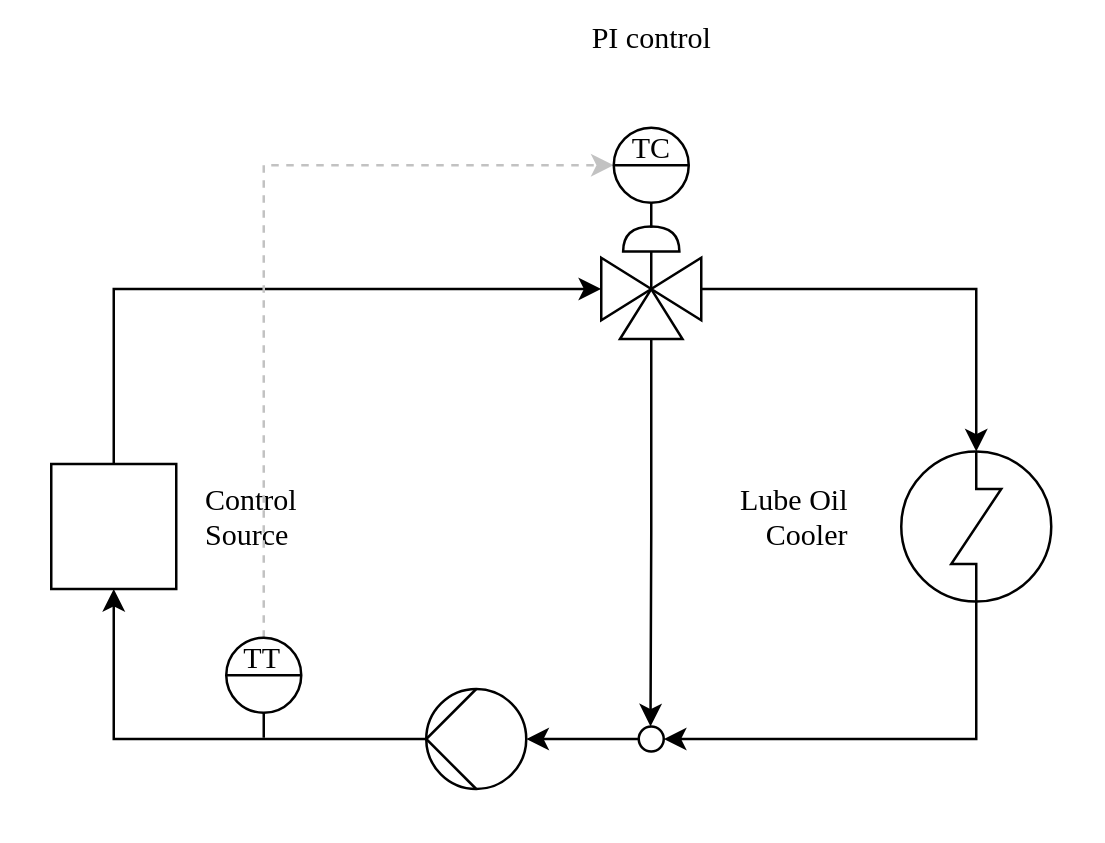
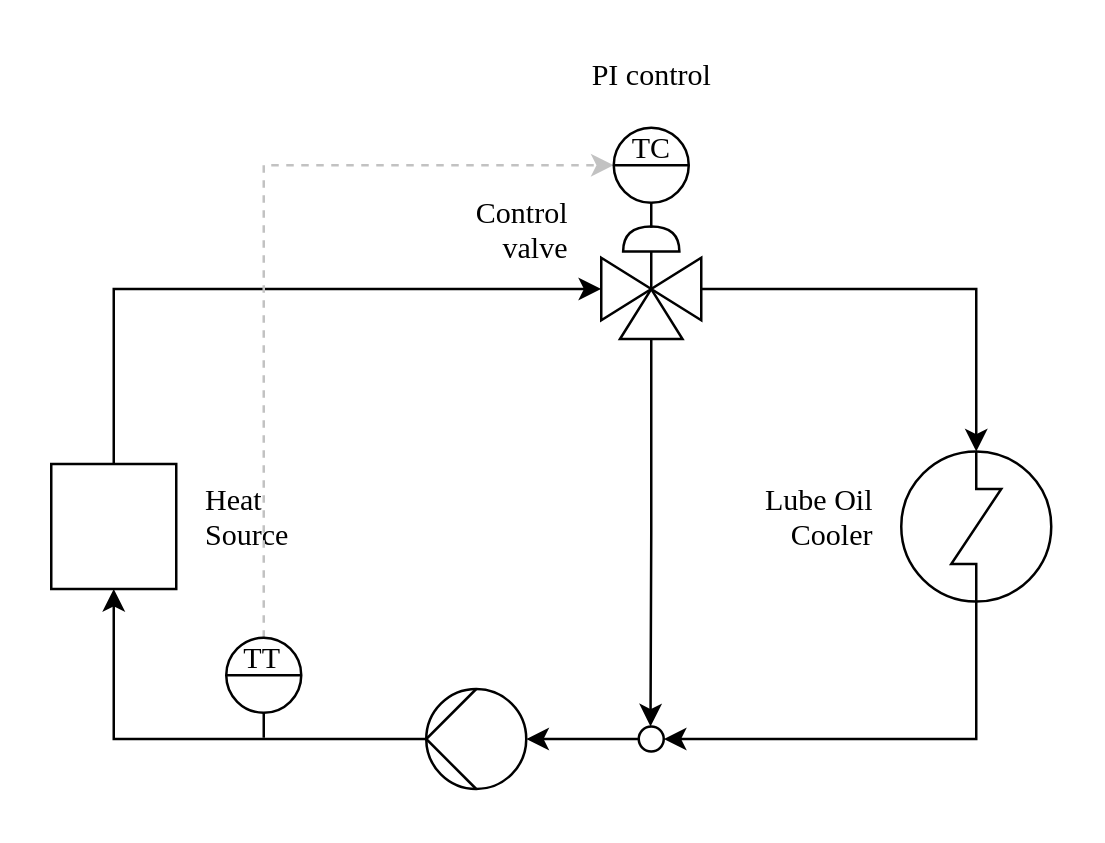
  <mxCell id="0" />
  <mxCell id="1" parent="0" />
  <mxCell id="2" style="edgeStyle=orthogonalEdgeStyle;rounded=0;orthogonalLoop=1;jettySize=auto;html=1;exitX=0.5;exitY=0;exitDx=0;exitDy=0;exitPerimeter=0;entryX=0.5;entryY=1;entryDx=0;entryDy=0;" edge="1" parent="1" source="3" target="8"><mxGeometry relative="1" as="geometry" /></mxCell>
  <mxCell id="3" value="" style="shape=mxgraph.pid.pumps_-_din.hydraulic;html=1;align=center;verticalLabelPosition=bottom;verticalAlign=top;dashed=0;rounded=1;shadow=0;comic=0;labelBackgroundColor=none;strokeColor=#000000;strokeWidth=1;fillColor=#ffffff;fontFamily=Verdana;fontSize=16;fontColor=#000000;direction=north;" parent="1" vertex="1"><mxGeometry x="170" y="275" width="40" height="40" as="geometry" /></mxCell>
  <mxCell id="4" style="edgeStyle=orthogonalEdgeStyle;rounded=0;orthogonalLoop=1;jettySize=auto;html=1;exitX=0.5;exitY=1;exitDx=0;exitDy=0;exitPerimeter=0;entryX=1;entryY=0.5;entryDx=0;entryDy=0;" edge="1" parent="1" source="5" target="19"><mxGeometry relative="1" as="geometry" /></mxCell>
  <mxCell id="5" value="" style="shape=mxgraph.pid.heat_exchangers.shell_and_tube_heat_exchanger_3;html=1;align=center;verticalLabelPosition=bottom;verticalAlign=top;dashed=0;rounded=1;shadow=0;comic=0;labelBackgroundColor=none;strokeColor=#000000;strokeWidth=1;fillColor=#ffffff;fontFamily=Verdana;fontSize=16;fontColor=#000000;" parent="1" vertex="1"><mxGeometry x="360" y="180" width="60" height="60" as="geometry" /></mxCell>
- <mxCell id="6" value="Lube Oil&lt;div&gt;Cooler&lt;/div&gt;" style="text;html=1;resizable=0;points=[];autosize=1;align=right;verticalAlign=top;spacingTop=-4;fontSize=12;fontFamily=Verdana;fontColor=#000000;" parent="1" vertex="1"><mxGeometry x="270" y="190" width="70" height="40" as="geometry" /></mxCell>
+ <mxCell id="6" value="Lube Oil&lt;div&gt;Cooler&lt;/div&gt;" style="text;html=1;resizable=0;points=[];autosize=1;align=right;verticalAlign=top;spacingTop=-4;fontSize=12;fontFamily=Verdana;fontColor=#000000;" parent="1" vertex="1"><mxGeometry x="280" y="190" width="70" height="40" as="geometry" /></mxCell>
  <mxCell id="7" style="edgeStyle=orthogonalEdgeStyle;rounded=0;orthogonalLoop=1;jettySize=auto;html=1;exitX=0.5;exitY=0;exitDx=0;exitDy=0;entryX=0;entryY=0.5;entryDx=0;entryDy=0;" edge="1" parent="1" source="8" target="14"><mxGeometry relative="1" as="geometry" /></mxCell>
  <mxCell id="8" value="" style="whiteSpace=wrap;html=1;aspect=fixed;" parent="1" vertex="1"><mxGeometry x="20" y="185" width="50" height="50" as="geometry" /></mxCell>
- <mxCell id="9" value="Control&lt;div&gt;Source&lt;/div&gt;" style="text;html=1;resizable=0;points=[];autosize=1;align=left;verticalAlign=top;spacingTop=-4;fontSize=12;fontFamily=Verdana;fontColor=#000000;" parent="1" vertex="1"><mxGeometry x="80" y="190" width="70" height="40" as="geometry" /></mxCell>
+ <mxCell id="9" value="Heat&lt;div&gt;Source&lt;/div&gt;" style="text;html=1;resizable=0;points=[];autosize=1;align=left;verticalAlign=top;spacingTop=-4;fontSize=12;fontFamily=Verdana;fontColor=#000000;" parent="1" vertex="1"><mxGeometry x="80" y="190" width="70" height="40" as="geometry" /></mxCell>
  <mxCell id="10" value="" style="group" vertex="1" connectable="0" parent="1"><mxGeometry x="240" y="90" width="40" height="45" as="geometry" /></mxCell>
  <mxCell id="11" value="" style="triangle;whiteSpace=wrap;html=1;rotation=-180;" vertex="1" parent="10"><mxGeometry x="20" y="12.5" width="20" height="25" as="geometry" /></mxCell>
  <mxCell id="12" value="" style="shape=or;whiteSpace=wrap;html=1;rotation=-90;" vertex="1" parent="10"><mxGeometry x="15" y="-6.25" width="10" height="22.5" as="geometry" /></mxCell>
  <mxCell id="13" value="" style="endArrow=none;html=1;rounded=0;entryX=0;entryY=0.5;entryDx=0;entryDy=0;entryPerimeter=0;exitX=1;exitY=0.5;exitDx=0;exitDy=0;" edge="1" parent="10" target="12"><mxGeometry width="50" height="50" relative="1" as="geometry"><mxPoint x="20" y="25" as="sourcePoint" /><mxPoint x="20" y="17.5" as="targetPoint" /></mxGeometry></mxCell>
  <mxCell id="14" value="" style="triangle;whiteSpace=wrap;html=1;rotation=0;" vertex="1" parent="10"><mxGeometry y="12.5" width="20" height="25" as="geometry" /></mxCell>
  <mxCell id="15" style="edgeStyle=orthogonalEdgeStyle;rounded=0;orthogonalLoop=1;jettySize=auto;html=1;exitX=0;exitY=0.5;exitDx=0;exitDy=0;" edge="1" parent="10" source="16"><mxGeometry relative="1" as="geometry"><mxPoint x="19.704" y="200" as="targetPoint" /></mxGeometry></mxCell>
  <mxCell id="16" value="" style="triangle;whiteSpace=wrap;html=1;rotation=-90;" vertex="1" parent="10"><mxGeometry x="10" y="22.5" width="20" height="25" as="geometry" /></mxCell>
  <mxCell id="17" style="edgeStyle=orthogonalEdgeStyle;rounded=0;orthogonalLoop=1;jettySize=auto;html=1;entryX=0.5;entryY=1;entryDx=0;entryDy=0;entryPerimeter=0;exitX=0;exitY=0.5;exitDx=0;exitDy=0;" edge="1" parent="1" source="19" target="3"><mxGeometry relative="1" as="geometry"><mxPoint x="260" y="300" as="sourcePoint" /></mxGeometry></mxCell>
  <mxCell id="18" style="edgeStyle=orthogonalEdgeStyle;rounded=0;orthogonalLoop=1;jettySize=auto;html=1;entryX=0.5;entryY=0;entryDx=0;entryDy=0;entryPerimeter=0;" edge="1" parent="1" source="11" target="5"><mxGeometry relative="1" as="geometry" /></mxCell>
  <mxCell id="19" value="" style="ellipse;whiteSpace=wrap;html=1;aspect=fixed;" vertex="1" parent="1"><mxGeometry x="255" y="290" width="10" height="10" as="geometry" /></mxCell>
+ <mxCell id="20" value="Control&lt;div&gt;valve&lt;/div&gt;" style="text;html=1;resizable=0;points=[];autosize=1;align=right;verticalAlign=top;spacingTop=-4;fontSize=12;fontFamily=Verdana;fontColor=#000000;" vertex="1" parent="1"><mxGeometry x="158" y="75" width="70" height="40" as="geometry" /></mxCell>
  <mxCell id="21" style="edgeStyle=orthogonalEdgeStyle;rounded=0;orthogonalLoop=1;jettySize=auto;html=1;entryX=0;entryY=0.5;entryDx=0;entryDy=0;exitX=0.5;exitY=0;exitDx=0;exitDy=0;dashed=1;strokeColor=#C2C2C2;" edge="1" parent="1" source="30" target="24"><mxGeometry relative="1" as="geometry"><mxPoint x="220" y="60" as="targetPoint" /></mxGeometry></mxCell>
  <mxCell id="22" value="" style="endArrow=none;html=1;rounded=0;exitX=0.5;exitY=1;exitDx=0;exitDy=0;" edge="1" parent="1" source="24"><mxGeometry width="50" height="50" relative="1" as="geometry"><mxPoint x="275" y="70.5" as="sourcePoint" /><mxPoint x="260" y="90.5" as="targetPoint" /></mxGeometry></mxCell>
  <mxCell id="23" value="" style="group" vertex="1" connectable="0" parent="1"><mxGeometry x="228" y="49" width="47" height="31.5" as="geometry" /></mxCell>
  <mxCell id="24" value="" style="ellipse;whiteSpace=wrap;html=1;aspect=fixed;" vertex="1" parent="23"><mxGeometry x="17" y="1.5" width="30" height="30" as="geometry" /></mxCell>
  <mxCell id="25" value="TC" style="text;html=1;resizable=0;points=[];autosize=1;align=right;verticalAlign=top;spacingTop=-4;fontSize=12;fontFamily=Verdana;fontColor=#000000;" vertex="1" parent="23"><mxGeometry x="0.5" width="40" height="20" as="geometry" /></mxCell>
  <mxCell id="26" value="" style="endArrow=none;html=1;rounded=0;exitX=0;exitY=0.5;exitDx=0;exitDy=0;entryX=1;entryY=0.5;entryDx=0;entryDy=0;" edge="1" parent="23" source="24" target="24"><mxGeometry width="50" height="50" relative="1" as="geometry"><mxPoint x="107" y="-128.5" as="sourcePoint" /><mxPoint x="157" y="-178.5" as="targetPoint" /></mxGeometry></mxCell>
  <mxCell id="27" value="" style="group" vertex="1" connectable="0" parent="1"><mxGeometry x="73" y="253" width="47" height="41.5" as="geometry" /></mxCell>
  <mxCell id="28" value="" style="endArrow=none;html=1;rounded=0;exitX=0.5;exitY=1;exitDx=0;exitDy=0;" edge="1" parent="27" source="30"><mxGeometry width="50" height="50" relative="1" as="geometry"><mxPoint x="47" y="21.5" as="sourcePoint" /><mxPoint x="32" y="41.5" as="targetPoint" /></mxGeometry></mxCell>
  <mxCell id="29" value="" style="group" vertex="1" connectable="0" parent="27"><mxGeometry width="47" height="31.5" as="geometry" /></mxCell>
  <mxCell id="30" value="" style="ellipse;whiteSpace=wrap;html=1;aspect=fixed;" vertex="1" parent="29"><mxGeometry x="17" y="1.5" width="30" height="30" as="geometry" /></mxCell>
  <mxCell id="31" value="TT" style="text;html=1;resizable=0;points=[];autosize=1;align=right;verticalAlign=top;spacingTop=-4;fontSize=12;fontFamily=Verdana;fontColor=#000000;" vertex="1" parent="29"><mxGeometry width="40" height="20" as="geometry" /></mxCell>
  <mxCell id="32" value="" style="endArrow=none;html=1;rounded=0;exitX=0;exitY=0.5;exitDx=0;exitDy=0;entryX=1;entryY=0.5;entryDx=0;entryDy=0;" edge="1" parent="29" source="30" target="30"><mxGeometry width="50" height="50" relative="1" as="geometry"><mxPoint x="107" y="-128.5" as="sourcePoint" /><mxPoint x="157" y="-178.5" as="targetPoint" /></mxGeometry></mxCell>
- <mxCell id="33" value="PI control" style="text;html=1;resizable=0;points=[];autosize=1;align=center;verticalAlign=top;spacingTop=-4;fontSize=12;fontFamily=Verdana;fontColor=#000000;" vertex="1" parent="1"><mxGeometry x="220" y="5" width="80" height="20" as="geometry" /></mxCell>
+ <mxCell id="33" value="PI control" style="text;html=1;resizable=0;points=[];autosize=1;align=center;verticalAlign=top;spacingTop=-4;fontSize=12;fontFamily=Verdana;fontColor=#000000;" vertex="1" parent="1"><mxGeometry x="220" y="20" width="80" height="20" as="geometry" /></mxCell>
